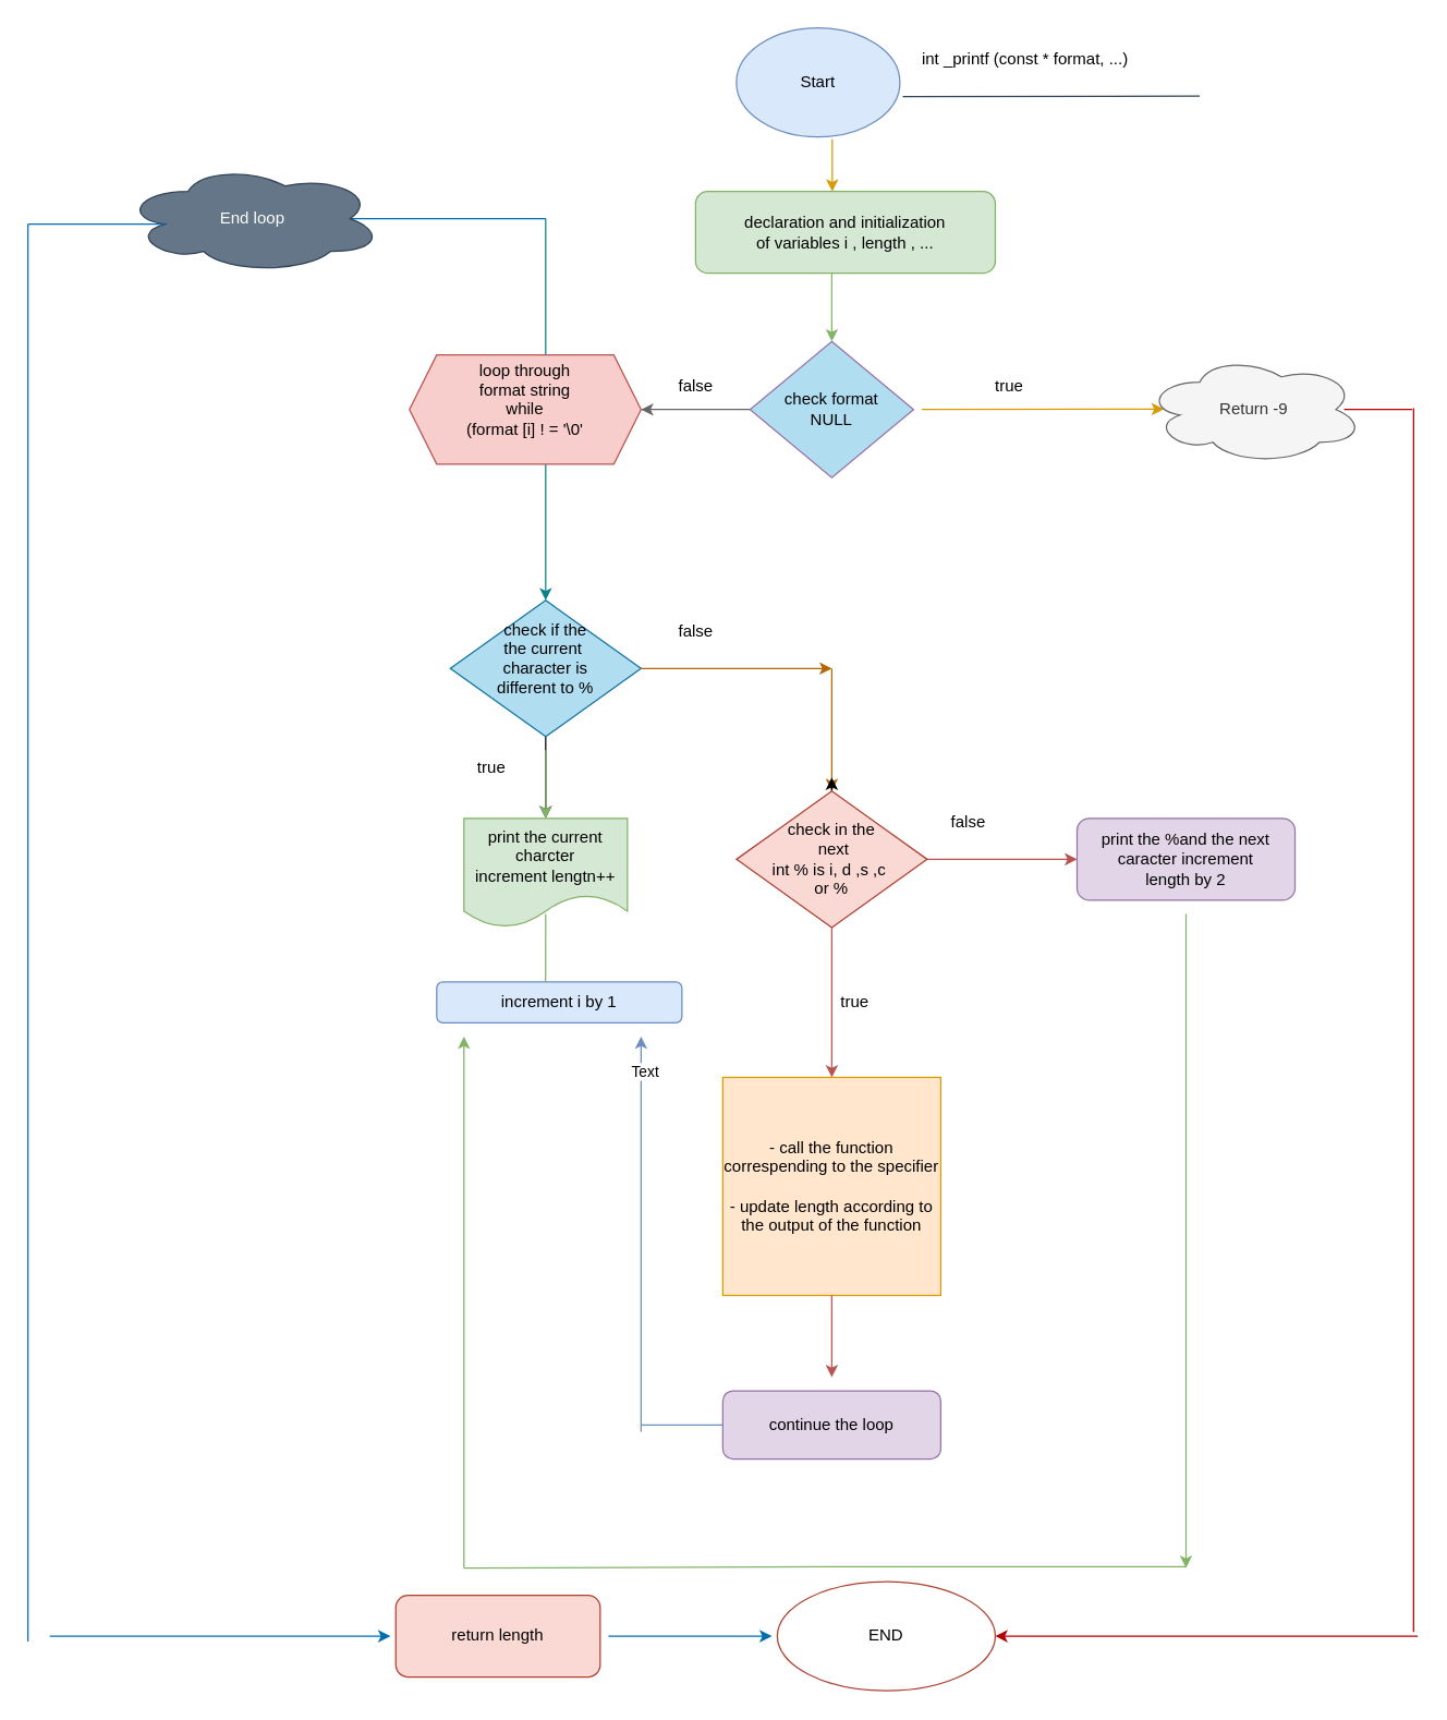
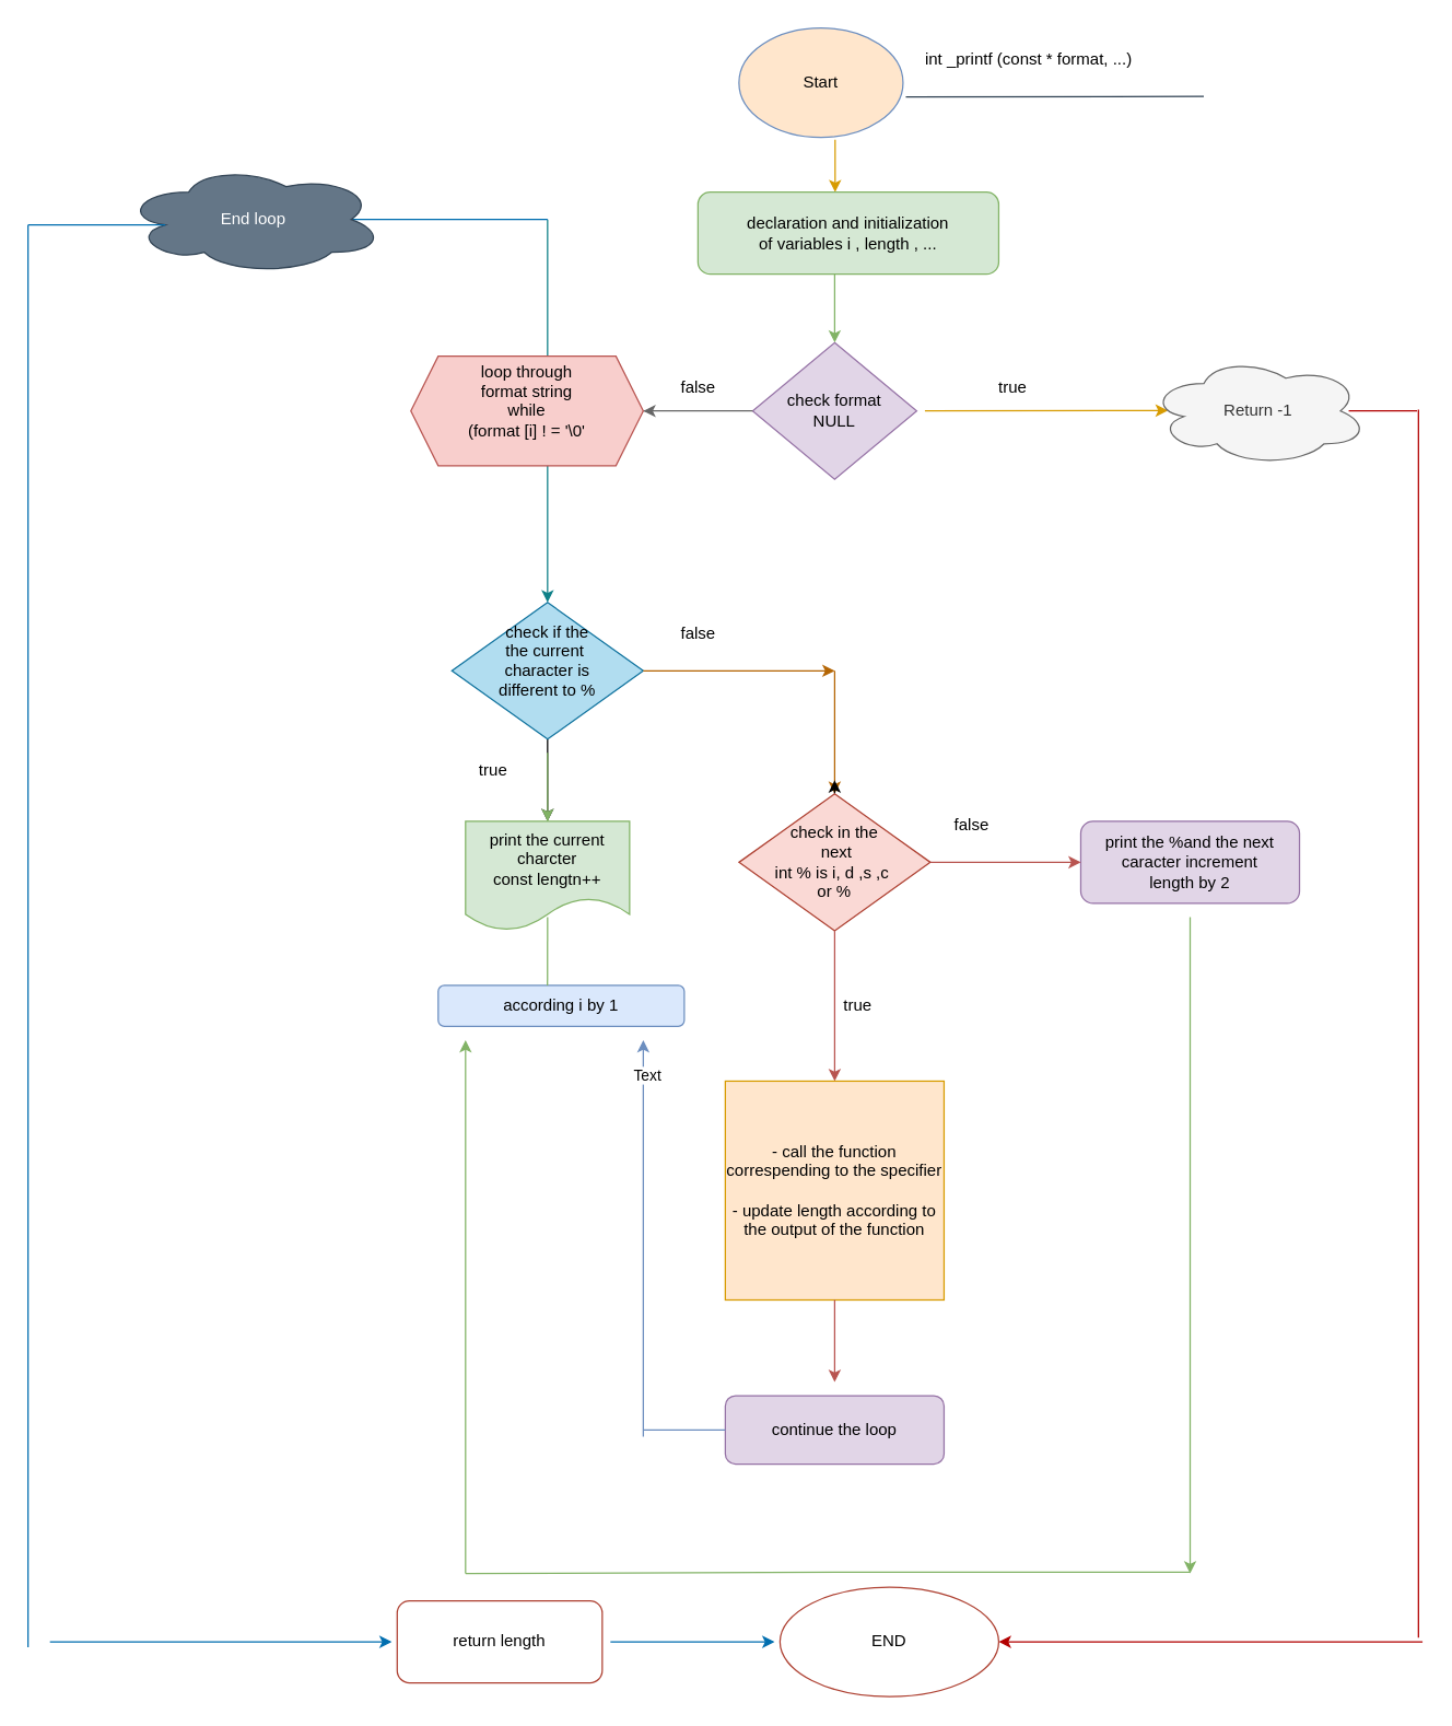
  <mxCell id="0" />
  <mxCell id="1" parent="0" />
- <mxCell id="2" value="Start" style="ellipse;whiteSpace=wrap;html=1;fillColor=#dae8fc;strokeColor=#6c8ebf;" vertex="1" parent="1"><mxGeometry x="540" y="20" width="120" height="80" as="geometry" /></mxCell>
+ <mxCell id="2" value="Start" style="ellipse;whiteSpace=wrap;html=1;fillColor=#ffe6cc;strokeColor=#6c8ebf;" vertex="1" parent="1"><mxGeometry x="540" y="20" width="120" height="80" as="geometry" /></mxCell>
  <mxCell id="3" value="" style="endArrow=none;html=1;rounded=0;exitX=1.017;exitY=0.629;exitDx=0;exitDy=0;exitPerimeter=0;fillColor=#647687;strokeColor=#314354;" edge="1" parent="1" source="2"><mxGeometry width="50" height="50" relative="1" as="geometry"><mxPoint x="590" y="230" as="sourcePoint" /><mxPoint x="880" y="70" as="targetPoint" /><Array as="points"><mxPoint x="880" y="70" /></Array></mxGeometry></mxCell>
  <mxCell id="4" value="" style="endArrow=classic;html=1;rounded=0;exitX=0.586;exitY=1.021;exitDx=0;exitDy=0;fillColor=#ffe6cc;strokeColor=#d79b00;entryX=0.456;entryY=0;entryDx=0;entryDy=0;exitPerimeter=0;entryPerimeter=0;" edge="1" parent="1" source="2" target="54"><mxGeometry width="50" height="50" relative="1" as="geometry"><mxPoint x="590" y="230" as="sourcePoint" /><mxPoint x="610" y="130" as="targetPoint" /><Array as="points" /></mxGeometry></mxCell>
- <mxCell id="5" value="check format&lt;div&gt;NULL&lt;/div&gt;" style="rhombus;whiteSpace=wrap;html=1;fillColor=#b1ddf0;strokeColor=#9673a6;" vertex="1" parent="1"><mxGeometry x="550" y="250" width="120" height="100" as="geometry" /></mxCell>
+ <mxCell id="5" value="check format&lt;div&gt;NULL&lt;/div&gt;" style="rhombus;whiteSpace=wrap;html=1;fillColor=#e1d5e7;strokeColor=#9673a6;" vertex="1" parent="1"><mxGeometry x="550" y="250" width="120" height="100" as="geometry" /></mxCell>
  <mxCell id="6" value="" style="endArrow=classic;html=1;rounded=0;fillColor=#f5f5f5;strokeColor=#666666;" edge="1" parent="1"><mxGeometry width="50" height="50" relative="1" as="geometry"><mxPoint x="470" y="300" as="sourcePoint" /><mxPoint x="470" y="300" as="targetPoint" /><Array as="points"><mxPoint x="550" y="300" /><mxPoint x="510" y="300" /><mxPoint x="530" y="300" /></Array></mxGeometry></mxCell>
  <mxCell id="7" value="" style="endArrow=none;html=1;rounded=0;exitX=0.5;exitY=0;exitDx=0;exitDy=0;fillColor=#b0e3e6;strokeColor=#0e8088;" edge="1" parent="1"><mxGeometry width="50" height="50" relative="1" as="geometry"><mxPoint x="400" y="260" as="sourcePoint" /><mxPoint x="400" y="160" as="targetPoint" /><Array as="points"><mxPoint x="400" y="220" /></Array></mxGeometry></mxCell>
  <mxCell id="8" value="" style="endArrow=none;html=1;rounded=0;exitX=0.875;exitY=0.5;exitDx=0;exitDy=0;exitPerimeter=0;fillColor=#1ba1e2;strokeColor=#006EAF;" edge="1" parent="1" source="9"><mxGeometry width="50" height="50" relative="1" as="geometry"><mxPoint x="280" y="160" as="sourcePoint" /><mxPoint x="290" y="160" as="targetPoint" /><Array as="points"><mxPoint x="400" y="160" /></Array></mxGeometry></mxCell>
  <mxCell id="9" value="End loop" style="ellipse;shape=cloud;whiteSpace=wrap;html=1;fillColor=#647687;fontColor=#ffffff;strokeColor=#314354;" vertex="1" parent="1"><mxGeometry x="90" y="120" width="190" height="80" as="geometry" /></mxCell>
  <mxCell id="10" value="" style="endArrow=none;html=1;rounded=0;entryX=0.16;entryY=0.55;entryDx=0;entryDy=0;entryPerimeter=0;fillColor=#1ba1e2;strokeColor=#006EAF;" edge="1" parent="1" target="9"><mxGeometry width="50" height="50" relative="1" as="geometry"><mxPoint x="20" y="164" as="sourcePoint" /><mxPoint x="90" y="150" as="targetPoint" /></mxGeometry></mxCell>
  <mxCell id="11" value="" style="endArrow=classic;html=1;rounded=0;exitX=1;exitY=0.5;exitDx=0;exitDy=0;entryX=0.048;entryY=0.496;entryDx=0;entryDy=0;entryPerimeter=0;fillColor=#ffe6cc;strokeColor=#d79b00;" edge="1" parent="1"><mxGeometry width="50" height="50" relative="1" as="geometry"><mxPoint x="676" y="300" as="sourcePoint" /><mxPoint x="853.68" y="299.68" as="targetPoint" /></mxGeometry></mxCell>
- <mxCell id="12" value="Return -9" style="ellipse;shape=cloud;whiteSpace=wrap;html=1;fillColor=#f5f5f5;fontColor=#333333;strokeColor=#666666;" vertex="1" parent="1"><mxGeometry x="840" y="260" width="160" height="80" as="geometry" /></mxCell>
+ <mxCell id="12" value="Return -1" style="ellipse;shape=cloud;whiteSpace=wrap;html=1;fillColor=#f5f5f5;fontColor=#333333;strokeColor=#666666;" vertex="1" parent="1"><mxGeometry x="840" y="260" width="160" height="80" as="geometry" /></mxCell>
  <mxCell id="13" value="" style="endArrow=classic;html=1;rounded=0;fillColor=#b0e3e6;strokeColor=#0e8088;" edge="1" parent="1"><mxGeometry width="50" height="50" relative="1" as="geometry"><mxPoint x="400" y="430" as="sourcePoint" /><mxPoint x="400" y="440" as="targetPoint" /><Array as="points"><mxPoint x="400" y="340" /><mxPoint x="400" y="410" /></Array></mxGeometry></mxCell>
  <mxCell id="14" value="" style="edgeStyle=orthogonalEdgeStyle;rounded=0;orthogonalLoop=1;jettySize=auto;html=1;" edge="1" parent="1" source="15" target="19"><mxGeometry relative="1" as="geometry" /></mxCell>
  <mxCell id="15" value="check if the&lt;div&gt;the current&amp;nbsp;&lt;/div&gt;&lt;div&gt;character is&lt;/div&gt;&lt;div&gt;different to %&lt;br&gt;&lt;div&gt;&lt;br&gt;&lt;/div&gt;&lt;/div&gt;" style="rhombus;whiteSpace=wrap;html=1;fillColor=#b1ddf0;strokeColor=#10739e;" vertex="1" parent="1"><mxGeometry x="330" y="440" width="140" height="100" as="geometry" /></mxCell>
  <mxCell id="16" value="" style="endArrow=classic;html=1;rounded=0;fillColor=#d5e8d4;strokeColor=#82b366;" edge="1" parent="1"><mxGeometry width="50" height="50" relative="1" as="geometry"><mxPoint x="400" y="600" as="sourcePoint" /><mxPoint x="400" y="600" as="targetPoint" /><Array as="points"><mxPoint x="400" y="550" /></Array></mxGeometry></mxCell>
  <mxCell id="17" value="" style="endArrow=classic;html=1;rounded=0;fillColor=#fad7ac;strokeColor=#b46504;" edge="1" parent="1"><mxGeometry width="50" height="50" relative="1" as="geometry"><mxPoint x="470" y="490" as="sourcePoint" /><mxPoint x="610" y="490" as="targetPoint" /></mxGeometry></mxCell>
  <mxCell id="18" value="" style="endArrow=classic;html=1;rounded=0;entryX=0.5;entryY=0;entryDx=0;entryDy=0;fillColor=#fad7ac;strokeColor=#b46504;" edge="1" parent="1" target="21"><mxGeometry width="50" height="50" relative="1" as="geometry"><mxPoint x="610" y="490" as="sourcePoint" /><mxPoint x="610" y="600" as="targetPoint" /></mxGeometry></mxCell>
- <mxCell id="19" value="print the current charcter&lt;div&gt;increment lengtn++&lt;/div&gt;" style="shape=document;whiteSpace=wrap;html=1;boundedLbl=1;fillColor=#d5e8d4;strokeColor=#82b366;" vertex="1" parent="1"><mxGeometry x="340" y="600" width="120" height="80" as="geometry" /></mxCell>
+ <mxCell id="19" value="print the current charcter&lt;div&gt;const lengtn++&lt;/div&gt;" style="shape=document;whiteSpace=wrap;html=1;boundedLbl=1;fillColor=#d5e8d4;strokeColor=#82b366;" vertex="1" parent="1"><mxGeometry x="340" y="600" width="120" height="80" as="geometry" /></mxCell>
  <mxCell id="20" style="edgeStyle=orthogonalEdgeStyle;rounded=0;orthogonalLoop=1;jettySize=auto;html=1;" edge="1" parent="1"><mxGeometry relative="1" as="geometry"><mxPoint x="610" y="570" as="targetPoint" /><mxPoint x="610" y="580" as="sourcePoint" /></mxGeometry></mxCell>
  <mxCell id="21" value="&lt;br&gt;check in the&lt;br&gt;&amp;nbsp;next&lt;div&gt;&lt;span style=&quot;background-color: initial;&quot;&gt;int % is i, d ,s ,c&amp;nbsp;&lt;/span&gt;&lt;/div&gt;&lt;div&gt;or %&lt;br&gt;&lt;div&gt;&lt;div&gt;&lt;br&gt;&lt;/div&gt;&lt;/div&gt;&lt;/div&gt;" style="rhombus;whiteSpace=wrap;html=1;fillColor=#fad9d5;strokeColor=#ae4132;" vertex="1" parent="1"><mxGeometry x="540" y="580" width="140" height="100" as="geometry" /></mxCell>
  <mxCell id="22" value="" style="endArrow=classic;html=1;rounded=0;fillColor=#f8cecc;strokeColor=#b85450;" edge="1" parent="1"><mxGeometry width="50" height="50" relative="1" as="geometry"><mxPoint x="610" y="760" as="sourcePoint" /><mxPoint x="610" y="790" as="targetPoint" /><Array as="points"><mxPoint x="610" y="680" /></Array></mxGeometry></mxCell>
- <mxCell id="23" value="increment i by 1" style="rounded=1;whiteSpace=wrap;html=1;fillColor=#dae8fc;strokeColor=#6c8ebf;" vertex="1" parent="1"><mxGeometry x="320" y="720" width="180" height="30" as="geometry" /></mxCell>
+ <mxCell id="23" value="according i by 1" style="rounded=1;whiteSpace=wrap;html=1;fillColor=#dae8fc;strokeColor=#6c8ebf;" vertex="1" parent="1"><mxGeometry x="320" y="720" width="180" height="30" as="geometry" /></mxCell>
  <mxCell id="24" value="print the %and the next caracter increment&lt;div&gt;length by 2&lt;/div&gt;" style="rounded=1;whiteSpace=wrap;html=1;fillColor=#e1d5e7;strokeColor=#9673a6;" vertex="1" parent="1"><mxGeometry x="790" y="600" width="160" height="60" as="geometry" /></mxCell>
  <mxCell id="25" value="- call the function correspending to the specifier&lt;div&gt;&lt;br&gt;&lt;div&gt;- update length according to&lt;/div&gt;&lt;div&gt;the output of the function&lt;/div&gt;&lt;/div&gt;" style="whiteSpace=wrap;html=1;aspect=fixed;fillColor=#ffe6cc;strokeColor=#d79b00;" vertex="1" parent="1"><mxGeometry x="530" y="790" width="160" height="160" as="geometry" /></mxCell>
  <mxCell id="26" value="" style="endArrow=classic;html=1;rounded=0;exitX=0.5;exitY=1;exitDx=0;exitDy=0;fillColor=#f8cecc;strokeColor=#b85450;" edge="1" parent="1" source="25"><mxGeometry width="50" height="50" relative="1" as="geometry"><mxPoint x="580" y="970" as="sourcePoint" /><mxPoint x="610" y="1010" as="targetPoint" /></mxGeometry></mxCell>
  <mxCell id="27" value="continue the loop" style="rounded=1;whiteSpace=wrap;html=1;fillColor=#e1d5e7;strokeColor=#9673a6;" vertex="1" parent="1"><mxGeometry x="530" y="1020" width="160" height="50" as="geometry" /></mxCell>
  <mxCell id="28" value="" style="endArrow=classic;html=1;rounded=0;fillColor=#d5e8d4;strokeColor=#82b366;" edge="1" parent="1"><mxGeometry width="50" height="50" relative="1" as="geometry"><mxPoint x="870" y="670" as="sourcePoint" /><mxPoint x="870" y="1150" as="targetPoint" /><Array as="points"><mxPoint x="870" y="760" /></Array></mxGeometry></mxCell>
  <mxCell id="29" value="" style="endArrow=none;html=1;rounded=0;fillColor=#d5e8d4;strokeColor=#82b366;" edge="1" parent="1"><mxGeometry width="50" height="50" relative="1" as="geometry"><mxPoint x="340" y="1150" as="sourcePoint" /><mxPoint x="870" y="1149" as="targetPoint" /><Array as="points"><mxPoint x="640" y="1149" /></Array></mxGeometry></mxCell>
  <mxCell id="30" value="" style="endArrow=classic;html=1;rounded=0;fillColor=#d5e8d4;strokeColor=#82b366;" edge="1" parent="1"><mxGeometry width="50" height="50" relative="1" as="geometry"><mxPoint x="340" y="1150" as="sourcePoint" /><mxPoint x="340" y="760" as="targetPoint" /></mxGeometry></mxCell>
  <mxCell id="31" value="" style="endArrow=none;html=1;rounded=0;entryX=0;entryY=0.5;entryDx=0;entryDy=0;fillColor=#dae8fc;strokeColor=#6c8ebf;" edge="1" parent="1" target="27"><mxGeometry width="50" height="50" relative="1" as="geometry"><mxPoint x="470" y="1045" as="sourcePoint" /><mxPoint x="520" y="1050" as="targetPoint" /></mxGeometry></mxCell>
  <mxCell id="32" value="" style="endArrow=classic;html=1;rounded=0;fillColor=#dae8fc;strokeColor=#6c8ebf;" edge="1" parent="1"><mxGeometry width="50" height="50" relative="1" as="geometry"><mxPoint x="470" y="770" as="sourcePoint" /><mxPoint x="470" y="760" as="targetPoint" /><Array as="points"><mxPoint x="470" y="1050" /></Array></mxGeometry></mxCell>
  <mxCell id="33" value="Text" style="edgeLabel;html=1;align=center;verticalAlign=middle;resizable=0;points=[];" vertex="1" connectable="0" parent="32"><mxGeometry x="0.912" y="-2" relative="1" as="geometry"><mxPoint as="offset" /></mxGeometry></mxCell>
  <mxCell id="34" value="" style="endArrow=none;html=1;rounded=0;fillColor=#e51400;strokeColor=#B20000;" edge="1" parent="1"><mxGeometry width="50" height="50" relative="1" as="geometry"><mxPoint x="1016" y="300" as="sourcePoint" /><mxPoint x="1036" y="300" as="targetPoint" /><Array as="points"><mxPoint x="986" y="300" /></Array></mxGeometry></mxCell>
  <mxCell id="35" value="" style="endArrow=none;html=1;rounded=0;" edge="1" parent="1"><mxGeometry width="50" height="50" relative="1" as="geometry"><mxPoint x="1030" y="300" as="sourcePoint" /><mxPoint x="1030" y="300" as="targetPoint" /><Array as="points"><mxPoint x="1030" y="300" /></Array></mxGeometry></mxCell>
  <mxCell id="36" value="" style="endArrow=none;html=1;rounded=0;fillColor=#e51400;strokeColor=#B20000;" edge="1" parent="1"><mxGeometry width="50" height="50" relative="1" as="geometry"><mxPoint x="1037" y="408" as="sourcePoint" /><mxPoint x="1037" y="1197" as="targetPoint" /><Array as="points"><mxPoint x="1037" y="299" /></Array></mxGeometry></mxCell>
  <mxCell id="37" value="" style="endArrow=classic;html=1;rounded=0;fillColor=#e51400;strokeColor=#B20000;" edge="1" parent="1" target="38"><mxGeometry width="50" height="50" relative="1" as="geometry"><mxPoint x="810" y="1200" as="sourcePoint" /><mxPoint x="770" y="1200" as="targetPoint" /><Array as="points"><mxPoint x="1040" y="1200" /></Array></mxGeometry></mxCell>
  <mxCell id="38" value="END" style="ellipse;whiteSpace=wrap;html=1;fillColor=#ffffff;strokeColor=#ae4132;" vertex="1" parent="1"><mxGeometry x="570" y="1160" width="160" height="80" as="geometry" /></mxCell>
  <mxCell id="39" value="" style="endArrow=none;html=1;rounded=0;fillColor=#1ba1e2;strokeColor=#006EAF;" edge="1" parent="1"><mxGeometry width="50" height="50" relative="1" as="geometry"><mxPoint x="20" y="164" as="sourcePoint" /><mxPoint x="20" y="1204" as="targetPoint" /><Array as="points" /></mxGeometry></mxCell>
  <mxCell id="40" value="" style="endArrow=classic;html=1;rounded=0;fillColor=#1ba1e2;strokeColor=#006EAF;" edge="1" parent="1"><mxGeometry width="50" height="50" relative="1" as="geometry"><mxPoint x="146" y="1200" as="sourcePoint" /><mxPoint x="286" y="1200" as="targetPoint" /><Array as="points"><mxPoint x="36" y="1200" /></Array></mxGeometry></mxCell>
- <mxCell id="41" value="return length" style="rounded=1;whiteSpace=wrap;html=1;fillColor=#fad9d5;strokeColor=#ae4132;" vertex="1" parent="1"><mxGeometry x="290" y="1170" width="150" height="60" as="geometry" /></mxCell>
+ <mxCell id="41" value="return length" style="rounded=1;whiteSpace=wrap;html=1;fillColor=#ffffff;strokeColor=#ae4132;" vertex="1" parent="1"><mxGeometry x="290" y="1170" width="150" height="60" as="geometry" /></mxCell>
  <mxCell id="42" value="" style="endArrow=classic;html=1;rounded=0;exitX=1;exitY=0.5;exitDx=0;exitDy=0;fillColor=#1ba1e2;strokeColor=#006EAF;" edge="1" parent="1"><mxGeometry width="50" height="50" relative="1" as="geometry"><mxPoint x="446" y="1200" as="sourcePoint" /><mxPoint x="566" y="1200" as="targetPoint" /></mxGeometry></mxCell>
  <mxCell id="43" value="&amp;nbsp; &amp;nbsp; &amp;nbsp; &amp;nbsp; &amp;nbsp; &amp;nbsp; &amp;nbsp; &amp;nbsp; &amp;nbsp; &amp;nbsp;int _printf (const * format, ...)" style="text;html=1;align=center;verticalAlign=middle;resizable=0;points=[];autosize=1;strokeColor=none;fillColor=none;" vertex="1" parent="1"><mxGeometry x="600" y="28" width="240" height="30" as="geometry" /></mxCell>
  <mxCell id="44" value="false" style="text;html=1;align=center;verticalAlign=middle;resizable=0;points=[];autosize=1;strokeColor=none;fillColor=none;" vertex="1" parent="1"><mxGeometry x="485" y="268" width="50" height="30" as="geometry" /></mxCell>
  <mxCell id="45" value="true" style="text;html=1;align=center;verticalAlign=middle;resizable=0;points=[];autosize=1;strokeColor=none;fillColor=none;" vertex="1" parent="1"><mxGeometry x="720" y="268" width="40" height="30" as="geometry" /></mxCell>
  <mxCell id="46" value="loop through&lt;div&gt;format string&lt;/div&gt;&lt;div&gt;while&lt;/div&gt;&lt;div&gt;(format [i] ! = '\0'&lt;/div&gt;&lt;div&gt;&lt;br&gt;&lt;/div&gt;" style="shape=hexagon;perimeter=hexagonPerimeter2;whiteSpace=wrap;html=1;fixedSize=1;fillColor=#f8cecc;strokeColor=#b85450;" vertex="1" parent="1"><mxGeometry x="300" y="260" width="170" height="80" as="geometry" /></mxCell>
  <mxCell id="47" value="false" style="text;html=1;align=center;verticalAlign=middle;resizable=0;points=[];autosize=1;strokeColor=none;fillColor=none;" vertex="1" parent="1"><mxGeometry x="485" y="448" width="50" height="30" as="geometry" /></mxCell>
  <mxCell id="48" value="" style="endArrow=none;html=1;rounded=0;exitX=0.444;exitY=0;exitDx=0;exitDy=0;exitPerimeter=0;fillColor=#d5e8d4;strokeColor=#82b366;" edge="1" parent="1" source="23"><mxGeometry width="50" height="50" relative="1" as="geometry"><mxPoint x="350" y="720" as="sourcePoint" /><mxPoint x="400" y="670" as="targetPoint" /></mxGeometry></mxCell>
  <mxCell id="49" value="true" style="text;html=1;align=center;verticalAlign=middle;resizable=0;points=[];autosize=1;strokeColor=none;fillColor=none;" vertex="1" parent="1"><mxGeometry x="340" y="548" width="40" height="30" as="geometry" /></mxCell>
  <mxCell id="50" value="" style="endArrow=classic;html=1;rounded=0;exitX=1;exitY=0.5;exitDx=0;exitDy=0;entryX=0;entryY=0.5;entryDx=0;entryDy=0;fillColor=#f8cecc;strokeColor=#b85450;" edge="1" parent="1" source="21" target="24"><mxGeometry width="50" height="50" relative="1" as="geometry"><mxPoint x="700" y="665" as="sourcePoint" /><mxPoint x="750" y="615" as="targetPoint" /></mxGeometry></mxCell>
  <mxCell id="51" value="&amp;nbsp;true" style="text;html=1;align=center;verticalAlign=middle;resizable=0;points=[];autosize=1;strokeColor=none;fillColor=none;" vertex="1" parent="1"><mxGeometry x="600" y="720" width="50" height="30" as="geometry" /></mxCell>
  <mxCell id="52" value="false" style="text;html=1;align=center;verticalAlign=middle;resizable=0;points=[];autosize=1;strokeColor=none;fillColor=none;" vertex="1" parent="1"><mxGeometry x="685" y="588" width="50" height="30" as="geometry" /></mxCell>
  <mxCell id="53" value="" style="endArrow=classic;html=1;rounded=0;exitX=0.5;exitY=1;exitDx=0;exitDy=0;entryX=0.5;entryY=0;entryDx=0;entryDy=0;fillColor=#d5e8d4;strokeColor=#82b366;" edge="1" parent="1" target="5"><mxGeometry width="50" height="50" relative="1" as="geometry"><mxPoint x="610" y="190" as="sourcePoint" /><mxPoint x="430" y="210" as="targetPoint" /><Array as="points" /></mxGeometry></mxCell>
  <mxCell id="54" value="declaration and initialization&lt;div&gt;of variables i , length , ...&lt;/div&gt;" style="rounded=1;whiteSpace=wrap;html=1;fillColor=#d5e8d4;strokeColor=#82b366;" vertex="1" parent="1"><mxGeometry x="510" y="140" width="220" height="60" as="geometry" /></mxCell>
